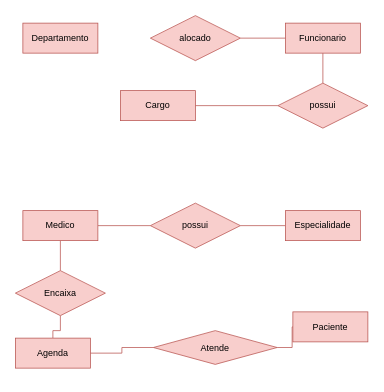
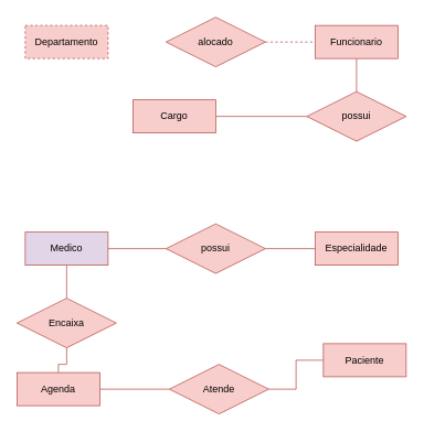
  <mxCell id="0" />
  <mxCell id="1" parent="0" />
- <mxCell id="2" value="Departamento" style="whiteSpace=wrap;html=1;align=center;fillColor=#f8cecc;strokeColor=#b85450;" vertex="1" parent="1"><mxGeometry x="30" y="30" width="100" height="40" as="geometry" /></mxCell>
+ <mxCell id="2" value="Departamento" style="whiteSpace=wrap;html=1;align=center;fillColor=#f8cecc;strokeColor=#b85450;dashed=1;" vertex="1" parent="1"><mxGeometry x="30" y="30" width="100" height="40" as="geometry" /></mxCell>
  <mxCell id="3" style="edgeStyle=orthogonalEdgeStyle;rounded=0;orthogonalLoop=1;jettySize=auto;html=1;exitX=0.5;exitY=1;exitDx=0;exitDy=0;entryX=0.5;entryY=0;entryDx=0;entryDy=0;endArrow=none;startFill=0;fillColor=#f8cecc;strokeColor=#b85450;" edge="1" parent="1" source="4" target="8"><mxGeometry relative="1" as="geometry" /></mxCell>
  <mxCell id="4" value="Funcionario" style="whiteSpace=wrap;html=1;align=center;fillColor=#f8cecc;strokeColor=#b85450;" vertex="1" parent="1"><mxGeometry x="380" y="30" width="100" height="40" as="geometry" /></mxCell>
- <mxCell id="5" style="edgeStyle=orthogonalEdgeStyle;rounded=0;orthogonalLoop=1;jettySize=auto;html=1;entryX=0;entryY=0.5;entryDx=0;entryDy=0;endArrow=none;startFill=0;fillColor=#f8cecc;strokeColor=#b85450;" edge="1" parent="1" source="6" target="4"><mxGeometry relative="1" as="geometry" /></mxCell>
+ <mxCell id="5" style="edgeStyle=orthogonalEdgeStyle;rounded=0;orthogonalLoop=1;jettySize=auto;html=1;entryX=0;entryY=0.5;entryDx=0;entryDy=0;endArrow=none;startFill=0;fillColor=#f8cecc;strokeColor=#b85450;dashed=1;" edge="1" parent="1" source="6" target="4"><mxGeometry relative="1" as="geometry" /></mxCell>
  <mxCell id="6" value="alocado" style="shape=rhombus;perimeter=rhombusPerimeter;whiteSpace=wrap;html=1;align=center;fillColor=#f8cecc;strokeColor=#b85450;" vertex="1" parent="1"><mxGeometry x="200" y="20" width="120" height="60" as="geometry" /></mxCell>
  <mxCell id="7" style="edgeStyle=orthogonalEdgeStyle;rounded=0;orthogonalLoop=1;jettySize=auto;html=1;exitX=0;exitY=0.5;exitDx=0;exitDy=0;entryX=1;entryY=0.5;entryDx=0;entryDy=0;endArrow=none;startFill=0;fillColor=#f8cecc;strokeColor=#b85450;" edge="1" parent="1" source="8" target="9"><mxGeometry relative="1" as="geometry" /></mxCell>
  <mxCell id="8" value="possui" style="shape=rhombus;perimeter=rhombusPerimeter;whiteSpace=wrap;html=1;align=center;fillColor=#f8cecc;strokeColor=#b85450;" vertex="1" parent="1"><mxGeometry x="370" y="110" width="120" height="60" as="geometry" /></mxCell>
  <mxCell id="9" value="Cargo" style="whiteSpace=wrap;html=1;align=center;fillColor=#f8cecc;strokeColor=#b85450;" vertex="1" parent="1"><mxGeometry x="160" y="120" width="100" height="40" as="geometry" /></mxCell>
  <mxCell id="10" style="edgeStyle=orthogonalEdgeStyle;rounded=0;orthogonalLoop=1;jettySize=auto;html=1;exitX=1;exitY=0.5;exitDx=0;exitDy=0;entryX=0;entryY=0.5;entryDx=0;entryDy=0;endArrow=none;startFill=0;fillColor=#f8cecc;strokeColor=#b85450;" edge="1" parent="1" source="12" target="14"><mxGeometry relative="1" as="geometry" /></mxCell>
  <mxCell id="11" style="edgeStyle=orthogonalEdgeStyle;rounded=0;orthogonalLoop=1;jettySize=auto;html=1;endArrow=none;startFill=0;fillColor=#f8cecc;strokeColor=#b85450;" edge="1" parent="1" source="12" target="17"><mxGeometry relative="1" as="geometry" /></mxCell>
- <mxCell id="12" value="Medico" style="whiteSpace=wrap;html=1;align=center;fillColor=#f8cecc;strokeColor=#b85450;" vertex="1" parent="1"><mxGeometry x="30" y="280" width="100" height="40" as="geometry" /></mxCell>
+ <mxCell id="12" value="Medico" style="whiteSpace=wrap;html=1;align=center;fillColor=#e1d5e7;strokeColor=#b85450;" vertex="1" parent="1"><mxGeometry x="30" y="280" width="100" height="40" as="geometry" /></mxCell>
  <mxCell id="13" style="edgeStyle=orthogonalEdgeStyle;rounded=0;orthogonalLoop=1;jettySize=auto;html=1;entryX=0;entryY=0.5;entryDx=0;entryDy=0;endArrow=none;startFill=0;fillColor=#f8cecc;strokeColor=#b85450;" edge="1" parent="1" source="14" target="15"><mxGeometry relative="1" as="geometry" /></mxCell>
  <mxCell id="14" value="possui" style="shape=rhombus;perimeter=rhombusPerimeter;whiteSpace=wrap;html=1;align=center;fillColor=#f8cecc;strokeColor=#b85450;" vertex="1" parent="1"><mxGeometry x="200" y="270" width="120" height="60" as="geometry" /></mxCell>
  <mxCell id="15" value="Especialidade" style="whiteSpace=wrap;html=1;align=center;fillColor=#f8cecc;strokeColor=#b85450;" vertex="1" parent="1"><mxGeometry x="380" y="280" width="100" height="40" as="geometry" /></mxCell>
  <mxCell id="16" style="edgeStyle=orthogonalEdgeStyle;rounded=0;orthogonalLoop=1;jettySize=auto;html=1;endArrow=none;startFill=0;fillColor=#f8cecc;strokeColor=#b85450;" edge="1" parent="1" source="17" target="19"><mxGeometry relative="1" as="geometry" /></mxCell>
  <mxCell id="17" value="Encaixa" style="shape=rhombus;perimeter=rhombusPerimeter;whiteSpace=wrap;html=1;align=center;fillColor=#f8cecc;strokeColor=#b85450;" vertex="1" parent="1"><mxGeometry x="20" y="360" width="120" height="60" as="geometry" /></mxCell>
  <mxCell id="18" style="edgeStyle=orthogonalEdgeStyle;rounded=0;orthogonalLoop=1;jettySize=auto;html=1;entryX=0;entryY=0.5;entryDx=0;entryDy=0;endArrow=none;startFill=0;fillColor=#f8cecc;strokeColor=#b85450;" edge="1" parent="1" source="19" target="21"><mxGeometry relative="1" as="geometry" /></mxCell>
  <mxCell id="19" value="Agenda" style="whiteSpace=wrap;html=1;align=center;fillColor=#f8cecc;strokeColor=#b85450;" vertex="1" parent="1"><mxGeometry x="20" y="450" width="100" height="40" as="geometry" /></mxCell>
  <mxCell id="20" style="edgeStyle=orthogonalEdgeStyle;rounded=0;orthogonalLoop=1;jettySize=auto;html=1;entryX=0;entryY=0.5;entryDx=0;entryDy=0;endArrow=none;startFill=0;fillColor=#f8cecc;strokeColor=#b85450;" edge="1" parent="1" source="21" target="22"><mxGeometry relative="1" as="geometry" /></mxCell>
- <mxCell id="21" value="Atende" style="shape=rhombus;perimeter=rhombusPerimeter;whiteSpace=wrap;html=1;align=center;fillColor=#f8cecc;strokeColor=#b85450;" vertex="1" parent="1"><mxGeometry x="204" y="440" width="165" height="45" as="geometry" /></mxCell>
+ <mxCell id="21" value="Atende" style="shape=rhombus;perimeter=rhombusPerimeter;whiteSpace=wrap;html=1;align=center;fillColor=#f8cecc;strokeColor=#b85450;" vertex="1" parent="1"><mxGeometry x="204" y="440" width="120" height="60" as="geometry" /></mxCell>
  <mxCell id="22" value="Paciente" style="whiteSpace=wrap;html=1;align=center;fillColor=#f8cecc;strokeColor=#b85450;" vertex="1" parent="1"><mxGeometry x="390" y="415" width="100" height="40" as="geometry" /></mxCell>
